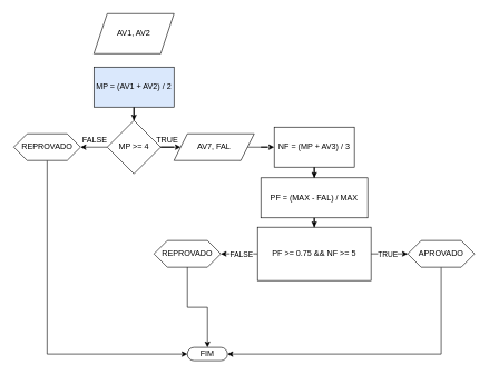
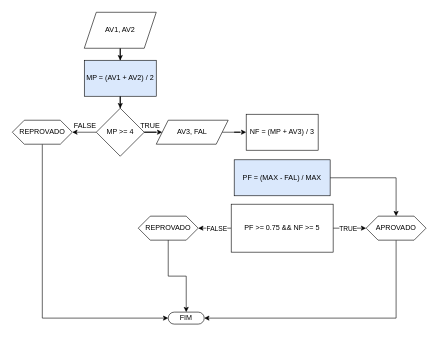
  <mxCell id="0" />
  <mxCell id="1" parent="0" />
+ <mxCell id="2" value="" style="edgeStyle=orthogonalEdgeStyle;rounded=0;orthogonalLoop=1;jettySize=auto;html=1;" edge="1" parent="1" source="3" target="5"><mxGeometry relative="1" as="geometry" /></mxCell>
  <mxCell id="3" value="AV1, AV2" style="shape=parallelogram;perimeter=parallelogramPerimeter;whiteSpace=wrap;html=1;fixedSize=1;" vertex="1" parent="1"><mxGeometry x="140" y="20" width="120" height="60" as="geometry" /></mxCell>
  <mxCell id="4" value="" style="edgeStyle=orthogonalEdgeStyle;rounded=0;orthogonalLoop=1;jettySize=auto;html=1;" edge="1" parent="1" source="5" target="8"><mxGeometry relative="1" as="geometry" /></mxCell>
  <mxCell id="5" value="MP = (AV1 + AV2) / 2" style="whiteSpace=wrap;html=1;fillColor=#dae8fc;" vertex="1" parent="1"><mxGeometry x="140" y="100" width="120" height="60" as="geometry" /></mxCell>
  <mxCell id="6" value="" style="edgeStyle=orthogonalEdgeStyle;rounded=0;orthogonalLoop=1;jettySize=auto;html=1;" edge="1" parent="1" source="8" target="10"><mxGeometry relative="1" as="geometry" /></mxCell>
  <mxCell id="7" value="" style="edgeStyle=orthogonalEdgeStyle;rounded=0;orthogonalLoop=1;jettySize=auto;html=1;" edge="1" parent="1" source="8" target="24"><mxGeometry relative="1" as="geometry" /></mxCell>
  <mxCell id="8" value="MP &amp;gt;= 4" style="rhombus;whiteSpace=wrap;html=1;" vertex="1" parent="1"><mxGeometry x="160" y="180" width="80" height="80" as="geometry" /></mxCell>
  <mxCell id="9" value="" style="edgeStyle=orthogonalEdgeStyle;rounded=0;orthogonalLoop=1;jettySize=auto;html=1;" edge="1" parent="1" source="10" target="12"><mxGeometry relative="1" as="geometry" /></mxCell>
- <mxCell id="10" value="AV7, FAL" style="shape=parallelogram;perimeter=parallelogramPerimeter;whiteSpace=wrap;html=1;fixedSize=1;" vertex="1" parent="1"><mxGeometry x="260" y="200" width="120" height="40" as="geometry" /></mxCell>
- <mxCell id="11" value="" style="edgeStyle=orthogonalEdgeStyle;rounded=0;orthogonalLoop=1;jettySize=auto;html=1;" edge="1" parent="1" source="12" target="14"><mxGeometry relative="1" as="geometry" /></mxCell>
+ <mxCell id="10" value="AV3, FAL" style="shape=parallelogram;perimeter=parallelogramPerimeter;whiteSpace=wrap;html=1;fixedSize=1;" vertex="1" parent="1"><mxGeometry x="260" y="200" width="120" height="40" as="geometry" /></mxCell>
  <mxCell id="12" value="NF = (MP + AV3) / 3" style="whiteSpace=wrap;html=1;" vertex="1" parent="1"><mxGeometry x="410" y="190" width="120" height="60" as="geometry" /></mxCell>
- <mxCell id="13" value="" style="edgeStyle=orthogonalEdgeStyle;rounded=0;orthogonalLoop=1;jettySize=auto;html=1;" edge="1" parent="1" source="14" target="19"><mxGeometry relative="1" as="geometry" /></mxCell>
- <mxCell id="14" value="PF = (MAX - FAL) / MAX" style="whiteSpace=wrap;html=1;" vertex="1" parent="1"><mxGeometry x="390" y="266" width="160" height="60" as="geometry" /></mxCell>
+ <mxCell id="13" value="" style="edgeStyle=orthogonalEdgeStyle;rounded=0;orthogonalLoop=1;jettySize=auto;html=1;" edge="1" parent="1" source="14" target="21"><mxGeometry relative="1" as="geometry" /></mxCell>
+ <mxCell id="14" value="PF = (MAX - FAL) / MAX" style="whiteSpace=wrap;html=1;fillColor=#dae8fc;" vertex="1" parent="1"><mxGeometry x="390" y="266" width="160" height="60" as="geometry" /></mxCell>
  <mxCell id="15" value="" style="edgeStyle=orthogonalEdgeStyle;rounded=0;orthogonalLoop=1;jettySize=auto;html=1;" edge="1" parent="1" source="19" target="21"><mxGeometry relative="1" as="geometry" /></mxCell>
  <mxCell id="16" value="TRUE" style="edgeLabel;html=1;align=center;verticalAlign=middle;resizable=0;points=[];" vertex="1" connectable="0" parent="15"><mxGeometry x="0.33" y="1" relative="1" as="geometry"><mxPoint x="-13" y="1" as="offset" /></mxGeometry></mxCell>
  <mxCell id="17" value="" style="edgeStyle=orthogonalEdgeStyle;rounded=0;orthogonalLoop=1;jettySize=auto;html=1;" edge="1" parent="1" source="19" target="22"><mxGeometry relative="1" as="geometry" /></mxCell>
  <mxCell id="18" value="FALSE" style="edgeLabel;html=1;align=center;verticalAlign=middle;resizable=0;points=[];" vertex="1" connectable="0" parent="17"><mxGeometry x="-0.287" y="-1" relative="1" as="geometry"><mxPoint x="-5" y="1" as="offset" /></mxGeometry></mxCell>
  <mxCell id="19" value="PF &amp;gt;= 0.75 &amp;amp;&amp;amp; NF &amp;gt;= 5" style="whiteSpace=wrap;html=1;rounded=0;" vertex="1" parent="1"><mxGeometry x="385" y="340" width="170" height="80" as="geometry" /></mxCell>
  <mxCell id="20" style="edgeStyle=orthogonalEdgeStyle;rounded=0;orthogonalLoop=1;jettySize=auto;html=1;exitX=0.5;exitY=1;exitDx=0;exitDy=0;entryX=1;entryY=0.5;entryDx=0;entryDy=0;" edge="1" parent="1" source="21" target="25"><mxGeometry relative="1" as="geometry" /></mxCell>
  <mxCell id="21" value="APROVADO" style="shape=hexagon;perimeter=hexagonPerimeter2;whiteSpace=wrap;html=1;fixedSize=1;" vertex="1" parent="1"><mxGeometry x="610" y="360" width="100" height="40" as="geometry" /></mxCell>
  <mxCell id="22" value="REPROVADO" style="shape=hexagon;perimeter=hexagonPerimeter2;whiteSpace=wrap;html=1;fixedSize=1;" vertex="1" parent="1"><mxGeometry x="230" y="360" width="100" height="40" as="geometry" /></mxCell>
  <mxCell id="23" style="edgeStyle=orthogonalEdgeStyle;rounded=0;orthogonalLoop=1;jettySize=auto;html=1;exitX=0.5;exitY=1;exitDx=0;exitDy=0;entryX=0;entryY=0.5;entryDx=0;entryDy=0;" edge="1" parent="1" source="24" target="25"><mxGeometry relative="1" as="geometry" /></mxCell>
  <mxCell id="24" value="REPROVADO" style="shape=hexagon;perimeter=hexagonPerimeter2;whiteSpace=wrap;html=1;fixedSize=1;" vertex="1" parent="1"><mxGeometry x="20" y="200" width="100" height="40" as="geometry" /></mxCell>
  <mxCell id="25" value="FIM" style="rounded=1;whiteSpace=wrap;html=1;arcSize=50;" vertex="1" parent="1"><mxGeometry x="280" y="520" width="60" height="20" as="geometry" /></mxCell>
  <mxCell id="26" style="edgeStyle=orthogonalEdgeStyle;rounded=0;orthogonalLoop=1;jettySize=auto;html=1;exitX=0.5;exitY=1;exitDx=0;exitDy=0;entryX=0.5;entryY=0;entryDx=0;entryDy=0;" edge="1" parent="1" source="22" target="25"><mxGeometry relative="1" as="geometry" /></mxCell>
  <mxCell id="27" value="FALSE" style="text;html=1;align=center;verticalAlign=middle;resizable=0;points=[];autosize=1;strokeColor=none;fillColor=none;" vertex="1" parent="1"><mxGeometry x="111" y="194" width="60" height="30" as="geometry" /></mxCell>
  <mxCell id="28" value="TRUE" style="text;html=1;align=center;verticalAlign=middle;whiteSpace=wrap;rounded=0;" vertex="1" parent="1"><mxGeometry x="220" y="194" width="60" height="30" as="geometry" /></mxCell>
